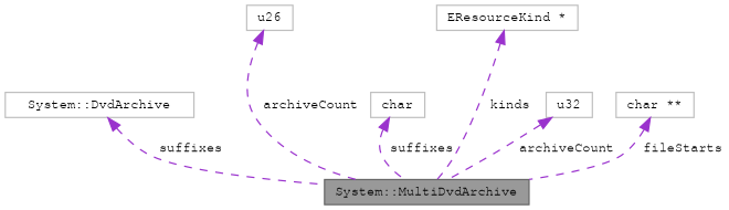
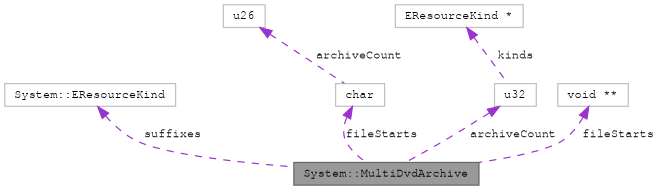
  digraph {
    node [color=grey75 fillcolor=white fontname=FreeMono fontsize=10 shape=box style=filled]
    edge [color=darkorchid3 dir=back fontname=FreeMono fontsize=10 labelfontname=FreeMono labelfontsize=10 style=dashed]
    n1 [color=gray40 fillcolor=grey60 fontcolor=black height=0.2 label="System::MultiDvdArchive" width=0.4]
-   n2 [height=0.2 label="System::DvdArchive" width=0.4]
+   n2 [height=0.2 label="System::EResourceKind" width=0.4]
    n3 [height=0.2 label=u26 width=0.4]
    n4 [height=0.2 label=u32 width=0.4]
    n5 [height=0.2 label=char width=0.4]
-   n6 [height=0.2 label="char **" width=0.4]
+   n6 [height=0.2 label="void **" width=0.4]
    n7 [height=0.2 label="EResourceKind *" width=0.4]
    n2 -> n1 [label=" suffixes"]
-   n3 -> n1 [label=" archiveCount"]
+   n3 -> n5 [label=" archiveCount"]
    n4 -> n1 [label=" archiveCount"]
-   n5 -> n1 [label=" suffixes"]
+   n5 -> n1 [label=" fileStarts"]
    n6 -> n1 [label=" fileStarts"]
-   n7 -> n1 [label=" kinds"]
+   n7 -> n4 [label=" kinds"]
  }
